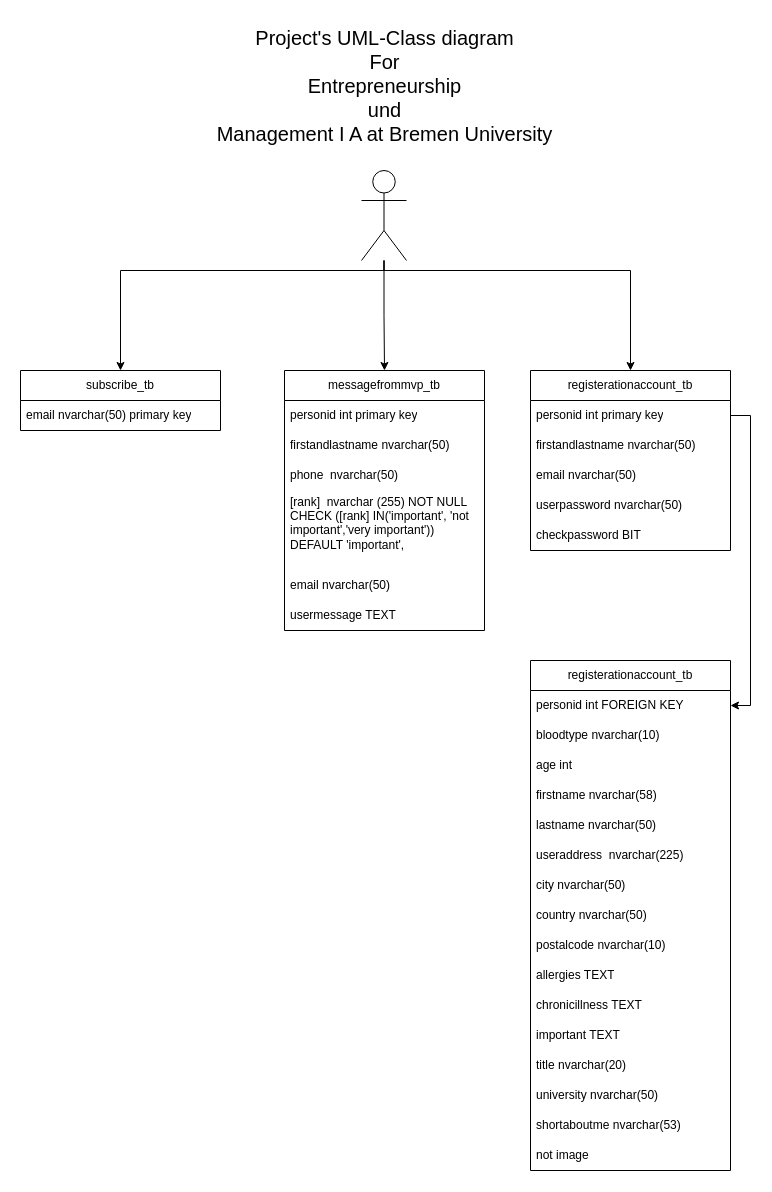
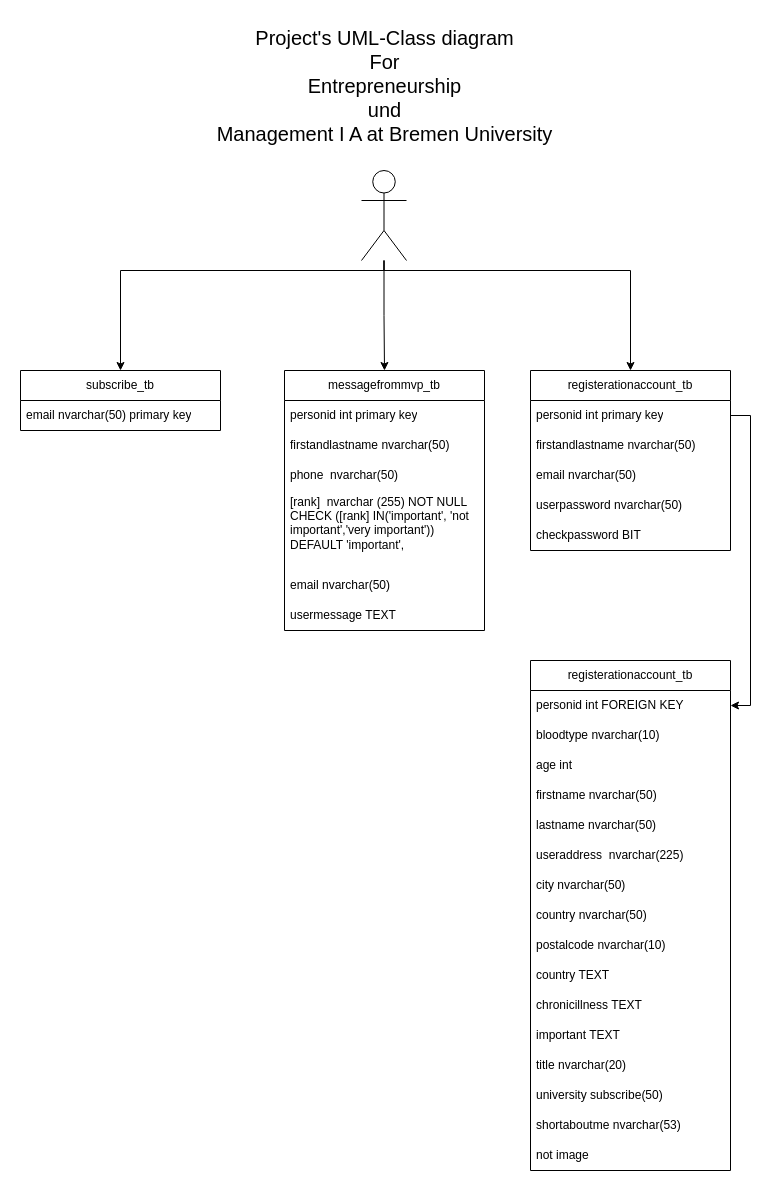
  <mxCell id="0" />
  <mxCell id="1" parent="0" />
  <mxCell id="2" value="Project's UML-Class diagram&lt;br style=&quot;font-size: 20px;&quot;&gt;For &lt;br style=&quot;font-size: 20px;&quot;&gt;Entrepreneurship &lt;br style=&quot;font-size: 20px;&quot;&gt;und &lt;br style=&quot;font-size: 20px;&quot;&gt;Management I A at Bremen University" style="text;html=1;align=center;verticalAlign=middle;resizable=0;points=[];autosize=1;strokeColor=none;fillColor=none;fontSize=20;" vertex="1" parent="1"><mxGeometry x="204" width="360" height="130" as="geometry" y="20" /></mxCell>
  <mxCell id="3" value="subscribe_tb" style="swimlane;fontStyle=0;childLayout=stackLayout;horizontal=1;startSize=30;horizontalStack=0;resizeParent=1;resizeParentMax=0;resizeLast=0;collapsible=1;marginBottom=0;whiteSpace=wrap;html=1;" vertex="1" parent="1"><mxGeometry x="20" y="370" width="200" height="60" as="geometry" /></mxCell>
  <mxCell id="4" value="email nvarchar(50) primary key" style="text;strokeColor=none;fillColor=none;align=left;verticalAlign=middle;spacingLeft=4;spacingRight=4;overflow=hidden;points=[[0,0.5],[1,0.5]];portConstraint=eastwest;rotatable=0;whiteSpace=wrap;html=1;" vertex="1" parent="3"><mxGeometry y="30" width="200" height="30" as="geometry" /></mxCell>
  <mxCell id="5" style="edgeStyle=orthogonalEdgeStyle;rounded=0;orthogonalLoop=1;jettySize=auto;html=1;entryX=0.5;entryY=0;entryDx=0;entryDy=0;" edge="1" parent="1" source="8" target="9"><mxGeometry relative="1" as="geometry" /></mxCell>
  <mxCell id="6" style="edgeStyle=orthogonalEdgeStyle;rounded=0;orthogonalLoop=1;jettySize=auto;html=1;entryX=0.5;entryY=0;entryDx=0;entryDy=0;" edge="1" parent="1" source="8" target="3"><mxGeometry relative="1" as="geometry"><Array as="points"><mxPoint x="383" y="270" /><mxPoint x="120" y="270" /></Array></mxGeometry></mxCell>
  <mxCell id="7" style="edgeStyle=orthogonalEdgeStyle;rounded=0;orthogonalLoop=1;jettySize=auto;html=1;" edge="1" parent="1" source="8" target="16"><mxGeometry relative="1" as="geometry"><Array as="points"><mxPoint x="383" y="270" /><mxPoint x="630" y="270" /></Array></mxGeometry></mxCell>
  <mxCell id="8" value="" style="shape=umlActor;verticalLabelPosition=bottom;verticalAlign=top;html=1;outlineConnect=0;" vertex="1" parent="1"><mxGeometry x="361" y="170" width="45" height="90" as="geometry" /></mxCell>
  <mxCell id="9" value="messagefrommvp_tb" style="swimlane;fontStyle=0;childLayout=stackLayout;horizontal=1;startSize=30;horizontalStack=0;resizeParent=1;resizeParentMax=0;resizeLast=0;collapsible=1;marginBottom=0;whiteSpace=wrap;html=1;" vertex="1" parent="1"><mxGeometry x="284" y="370" width="200" height="260" as="geometry" /></mxCell>
  <mxCell id="10" value="personid int primary key" style="text;strokeColor=none;fillColor=none;align=left;verticalAlign=middle;spacingLeft=4;spacingRight=4;overflow=hidden;points=[[0,0.5],[1,0.5]];portConstraint=eastwest;rotatable=0;whiteSpace=wrap;html=1;" vertex="1" parent="9"><mxGeometry y="30" width="200" height="30" as="geometry" /></mxCell>
  <mxCell id="11" value="firstandlastname nvarchar(50)" style="text;strokeColor=none;fillColor=none;align=left;verticalAlign=middle;spacingLeft=4;spacingRight=4;overflow=hidden;points=[[0,0.5],[1,0.5]];portConstraint=eastwest;rotatable=0;whiteSpace=wrap;html=1;" vertex="1" parent="9"><mxGeometry y="60" width="200" height="30" as="geometry" /></mxCell>
  <mxCell id="12" value="phone&amp;nbsp; nvarchar(50)" style="text;strokeColor=none;fillColor=none;align=left;verticalAlign=middle;spacingLeft=4;spacingRight=4;overflow=hidden;points=[[0,0.5],[1,0.5]];portConstraint=eastwest;rotatable=0;whiteSpace=wrap;html=1;" vertex="1" parent="9"><mxGeometry y="90" width="200" height="30" as="geometry" /></mxCell>
  <mxCell id="13" value="&lt;div&gt;[rank]&amp;nbsp; nvarchar (255) NOT NULL CHECK ([rank] IN('important', 'not important','very important')) DEFAULT 'important',&lt;/div&gt;&lt;div&gt;&lt;br&gt;&lt;/div&gt;" style="text;strokeColor=none;fillColor=none;align=left;verticalAlign=middle;spacingLeft=4;spacingRight=4;overflow=hidden;points=[[0,0.5],[1,0.5]];portConstraint=eastwest;rotatable=0;whiteSpace=wrap;html=1;" vertex="1" parent="9"><mxGeometry y="120" width="200" height="80" as="geometry" /></mxCell>
  <mxCell id="14" value="email nvarchar(50)" style="text;strokeColor=none;fillColor=none;align=left;verticalAlign=middle;spacingLeft=4;spacingRight=4;overflow=hidden;points=[[0,0.5],[1,0.5]];portConstraint=eastwest;rotatable=0;whiteSpace=wrap;html=1;" vertex="1" parent="9"><mxGeometry y="200" width="200" height="30" as="geometry" /></mxCell>
  <mxCell id="15" value="usermessage TEXT" style="text;strokeColor=none;fillColor=none;align=left;verticalAlign=middle;spacingLeft=4;spacingRight=4;overflow=hidden;points=[[0,0.5],[1,0.5]];portConstraint=eastwest;rotatable=0;whiteSpace=wrap;html=1;" vertex="1" parent="9"><mxGeometry y="230" width="200" height="30" as="geometry" /></mxCell>
  <mxCell id="16" value="registerationaccount_tb" style="swimlane;fontStyle=0;childLayout=stackLayout;horizontal=1;startSize=30;horizontalStack=0;resizeParent=1;resizeParentMax=0;resizeLast=0;collapsible=1;marginBottom=0;whiteSpace=wrap;html=1;" vertex="1" parent="1"><mxGeometry x="530" y="370" width="200" height="180" as="geometry" /></mxCell>
  <mxCell id="17" value="&lt;div&gt;personid int primary key&lt;/div&gt;" style="text;strokeColor=none;fillColor=none;align=left;verticalAlign=middle;spacingLeft=4;spacingRight=4;overflow=hidden;points=[[0,0.5],[1,0.5]];portConstraint=eastwest;rotatable=0;whiteSpace=wrap;html=1;" vertex="1" parent="16"><mxGeometry y="30" width="200" height="30" as="geometry" /></mxCell>
  <mxCell id="18" value="&lt;div&gt;firstandlastname nvarchar(50)&lt;/div&gt;" style="text;strokeColor=none;fillColor=none;align=left;verticalAlign=middle;spacingLeft=4;spacingRight=4;overflow=hidden;points=[[0,0.5],[1,0.5]];portConstraint=eastwest;rotatable=0;whiteSpace=wrap;html=1;" vertex="1" parent="16"><mxGeometry y="60" width="200" height="30" as="geometry" /></mxCell>
  <mxCell id="19" value="&lt;div&gt;email nvarchar(50)&lt;/div&gt;" style="text;strokeColor=none;fillColor=none;align=left;verticalAlign=middle;spacingLeft=4;spacingRight=4;overflow=hidden;points=[[0,0.5],[1,0.5]];portConstraint=eastwest;rotatable=0;whiteSpace=wrap;html=1;" vertex="1" parent="16"><mxGeometry y="90" width="200" height="30" as="geometry" /></mxCell>
  <mxCell id="20" value="&lt;div&gt;userpassword nvarchar(50)&lt;/div&gt;" style="text;strokeColor=none;fillColor=none;align=left;verticalAlign=middle;spacingLeft=4;spacingRight=4;overflow=hidden;points=[[0,0.5],[1,0.5]];portConstraint=eastwest;rotatable=0;whiteSpace=wrap;html=1;" vertex="1" parent="16"><mxGeometry y="120" width="200" height="30" as="geometry" /></mxCell>
  <mxCell id="21" value="&lt;div&gt;checkpassword BIT&lt;/div&gt;" style="text;strokeColor=none;fillColor=none;align=left;verticalAlign=middle;spacingLeft=4;spacingRight=4;overflow=hidden;points=[[0,0.5],[1,0.5]];portConstraint=eastwest;rotatable=0;whiteSpace=wrap;html=1;" vertex="1" parent="16"><mxGeometry y="150" width="200" height="30" as="geometry" /></mxCell>
  <mxCell id="22" value="registerationaccount_tb" style="swimlane;fontStyle=0;childLayout=stackLayout;horizontal=1;startSize=30;horizontalStack=0;resizeParent=1;resizeParentMax=0;resizeLast=0;collapsible=1;marginBottom=0;whiteSpace=wrap;html=1;" vertex="1" parent="1"><mxGeometry x="530" y="660" width="200" height="510" as="geometry" /></mxCell>
  <mxCell id="23" value="&lt;div&gt;personid int FOREIGN KEY&amp;nbsp;&lt;/div&gt;" style="text;strokeColor=none;fillColor=none;align=left;verticalAlign=middle;spacingLeft=4;spacingRight=4;overflow=hidden;points=[[0,0.5],[1,0.5]];portConstraint=eastwest;rotatable=0;whiteSpace=wrap;html=1;" vertex="1" parent="22"><mxGeometry y="30" width="200" height="30" as="geometry" /></mxCell>
  <mxCell id="24" value="&lt;div&gt;bloodtype nvarchar(10)&lt;/div&gt;" style="text;strokeColor=none;fillColor=none;align=left;verticalAlign=middle;spacingLeft=4;spacingRight=4;overflow=hidden;points=[[0,0.5],[1,0.5]];portConstraint=eastwest;rotatable=0;whiteSpace=wrap;html=1;" vertex="1" parent="22"><mxGeometry y="60" width="200" height="30" as="geometry" /></mxCell>
  <mxCell id="25" value="&lt;div&gt;age int&lt;/div&gt;" style="text;strokeColor=none;fillColor=none;align=left;verticalAlign=middle;spacingLeft=4;spacingRight=4;overflow=hidden;points=[[0,0.5],[1,0.5]];portConstraint=eastwest;rotatable=0;whiteSpace=wrap;html=1;" vertex="1" parent="22"><mxGeometry y="90" width="200" height="30" as="geometry" /></mxCell>
- <mxCell id="26" value="&lt;div&gt;firstname nvarchar(58)&lt;/div&gt;" style="text;strokeColor=none;fillColor=none;align=left;verticalAlign=middle;spacingLeft=4;spacingRight=4;overflow=hidden;points=[[0,0.5],[1,0.5]];portConstraint=eastwest;rotatable=0;whiteSpace=wrap;html=1;" vertex="1" parent="22"><mxGeometry y="120" width="200" height="30" as="geometry" /></mxCell>
+ <mxCell id="26" value="&lt;div&gt;firstname nvarchar(50)&lt;/div&gt;" style="text;strokeColor=none;fillColor=none;align=left;verticalAlign=middle;spacingLeft=4;spacingRight=4;overflow=hidden;points=[[0,0.5],[1,0.5]];portConstraint=eastwest;rotatable=0;whiteSpace=wrap;html=1;" vertex="1" parent="22"><mxGeometry y="120" width="200" height="30" as="geometry" /></mxCell>
  <mxCell id="27" value="&lt;div&gt;lastname nvarchar(50)&lt;/div&gt;" style="text;strokeColor=none;fillColor=none;align=left;verticalAlign=middle;spacingLeft=4;spacingRight=4;overflow=hidden;points=[[0,0.5],[1,0.5]];portConstraint=eastwest;rotatable=0;whiteSpace=wrap;html=1;" vertex="1" parent="22"><mxGeometry y="150" width="200" height="30" as="geometry" /></mxCell>
  <mxCell id="28" value="&lt;div&gt;useraddress&amp;nbsp; nvarchar(225)&lt;/div&gt;" style="text;strokeColor=none;fillColor=none;align=left;verticalAlign=middle;spacingLeft=4;spacingRight=4;overflow=hidden;points=[[0,0.5],[1,0.5]];portConstraint=eastwest;rotatable=0;whiteSpace=wrap;html=1;" vertex="1" parent="22"><mxGeometry y="180" width="200" height="30" as="geometry" /></mxCell>
  <mxCell id="29" value="&lt;div&gt;city nvarchar(50)&lt;/div&gt;" style="text;strokeColor=none;fillColor=none;align=left;verticalAlign=middle;spacingLeft=4;spacingRight=4;overflow=hidden;points=[[0,0.5],[1,0.5]];portConstraint=eastwest;rotatable=0;whiteSpace=wrap;html=1;" vertex="1" parent="22"><mxGeometry y="210" width="200" height="30" as="geometry" /></mxCell>
  <mxCell id="30" value="&lt;div&gt;country nvarchar(50)&lt;/div&gt;" style="text;strokeColor=none;fillColor=none;align=left;verticalAlign=middle;spacingLeft=4;spacingRight=4;overflow=hidden;points=[[0,0.5],[1,0.5]];portConstraint=eastwest;rotatable=0;whiteSpace=wrap;html=1;" vertex="1" parent="22"><mxGeometry y="240" width="200" height="30" as="geometry" /></mxCell>
  <mxCell id="31" value="&lt;div&gt;postalcode nvarchar(10)&lt;/div&gt;" style="text;strokeColor=none;fillColor=none;align=left;verticalAlign=middle;spacingLeft=4;spacingRight=4;overflow=hidden;points=[[0,0.5],[1,0.5]];portConstraint=eastwest;rotatable=0;whiteSpace=wrap;html=1;" vertex="1" parent="22"><mxGeometry y="270" width="200" height="30" as="geometry" /></mxCell>
- <mxCell id="32" value="&lt;div&gt;allergies TEXT&lt;/div&gt;" style="text;strokeColor=none;fillColor=none;align=left;verticalAlign=middle;spacingLeft=4;spacingRight=4;overflow=hidden;points=[[0,0.5],[1,0.5]];portConstraint=eastwest;rotatable=0;whiteSpace=wrap;html=1;" vertex="1" parent="22"><mxGeometry y="300" width="200" height="30" as="geometry" /></mxCell>
+ <mxCell id="32" value="&lt;div&gt;country TEXT&lt;/div&gt;" style="text;strokeColor=none;fillColor=none;align=left;verticalAlign=middle;spacingLeft=4;spacingRight=4;overflow=hidden;points=[[0,0.5],[1,0.5]];portConstraint=eastwest;rotatable=0;whiteSpace=wrap;html=1;" vertex="1" parent="22"><mxGeometry y="300" width="200" height="30" as="geometry" /></mxCell>
  <mxCell id="33" value="&lt;div&gt;chronicillness TEXT&lt;/div&gt;" style="text;strokeColor=none;fillColor=none;align=left;verticalAlign=middle;spacingLeft=4;spacingRight=4;overflow=hidden;points=[[0,0.5],[1,0.5]];portConstraint=eastwest;rotatable=0;whiteSpace=wrap;html=1;" vertex="1" parent="22"><mxGeometry y="330" width="200" height="30" as="geometry" /></mxCell>
  <mxCell id="34" value="&lt;div&gt;important TEXT&lt;/div&gt;" style="text;strokeColor=none;fillColor=none;align=left;verticalAlign=middle;spacingLeft=4;spacingRight=4;overflow=hidden;points=[[0,0.5],[1,0.5]];portConstraint=eastwest;rotatable=0;whiteSpace=wrap;html=1;" vertex="1" parent="22"><mxGeometry y="360" width="200" height="30" as="geometry" /></mxCell>
  <mxCell id="35" value="&lt;div&gt;title nvarchar(20)&lt;/div&gt;" style="text;strokeColor=none;fillColor=none;align=left;verticalAlign=middle;spacingLeft=4;spacingRight=4;overflow=hidden;points=[[0,0.5],[1,0.5]];portConstraint=eastwest;rotatable=0;whiteSpace=wrap;html=1;" vertex="1" parent="22"><mxGeometry y="390" width="200" height="30" as="geometry" /></mxCell>
- <mxCell id="36" value="&lt;div&gt;university nvarchar(50)&lt;/div&gt;" style="text;strokeColor=none;fillColor=none;align=left;verticalAlign=middle;spacingLeft=4;spacingRight=4;overflow=hidden;points=[[0,0.5],[1,0.5]];portConstraint=eastwest;rotatable=0;whiteSpace=wrap;html=1;" vertex="1" parent="22"><mxGeometry y="420" width="200" height="30" as="geometry" /></mxCell>
+ <mxCell id="36" value="&lt;div&gt;university subscribe(50)&lt;/div&gt;" style="text;strokeColor=none;fillColor=none;align=left;verticalAlign=middle;spacingLeft=4;spacingRight=4;overflow=hidden;points=[[0,0.5],[1,0.5]];portConstraint=eastwest;rotatable=0;whiteSpace=wrap;html=1;" vertex="1" parent="22"><mxGeometry y="420" width="200" height="30" as="geometry" /></mxCell>
  <mxCell id="37" value="&lt;div&gt;shortaboutme nvarchar(53)&lt;/div&gt;" style="text;strokeColor=none;fillColor=none;align=left;verticalAlign=middle;spacingLeft=4;spacingRight=4;overflow=hidden;points=[[0,0.5],[1,0.5]];portConstraint=eastwest;rotatable=0;whiteSpace=wrap;html=1;" vertex="1" parent="22"><mxGeometry y="450" width="200" height="30" as="geometry" /></mxCell>
  <mxCell id="38" value="&lt;div&gt;not image&lt;/div&gt;" style="text;strokeColor=none;fillColor=none;align=left;verticalAlign=middle;spacingLeft=4;spacingRight=4;overflow=hidden;points=[[0,0.5],[1,0.5]];portConstraint=eastwest;rotatable=0;whiteSpace=wrap;html=1;" vertex="1" parent="22"><mxGeometry y="480" width="200" height="30" as="geometry" /></mxCell>
  <mxCell id="39" style="edgeStyle=orthogonalEdgeStyle;rounded=0;orthogonalLoop=1;jettySize=auto;html=1;" edge="1" parent="1" source="17" target="23"><mxGeometry relative="1" as="geometry"><Array as="points"><mxPoint x="750" y="415" /><mxPoint x="750" y="705" /></Array></mxGeometry></mxCell>
